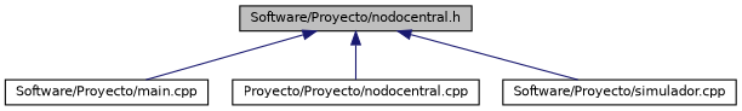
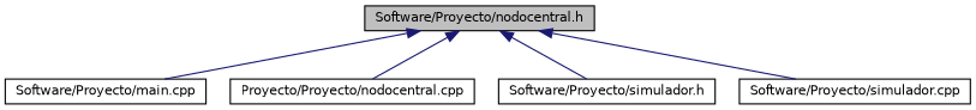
  digraph {
    node [color=black fillcolor=white fontname=Helvetica fontsize=10 shape=record style=filled]
    edge [color=midnightblue dir=back fontname=Helvetica fontsize=10 labelfontname=Helvetica labelfontsize=10 style=solid]
    n1 [fillcolor=grey75 fontcolor=black height=0.2 label="Software/Proyecto/nodocentral.h" width=0.4]
    n2 [height=0.2 label="Software/Proyecto/main.cpp" width=0.4]
    n3 [height=0.2 label="Proyecto/Proyecto/nodocentral.cpp" width=0.4]
+   n4 [height=0.2 label="Software/Proyecto/simulador.h" width=0.4]
    n5 [height=0.2 label="Software/Proyecto/simulador.cpp" width=0.4]
    n1 -> n2
    n1 -> n3
+   n1 -> n4
    n1 -> n5
  }
